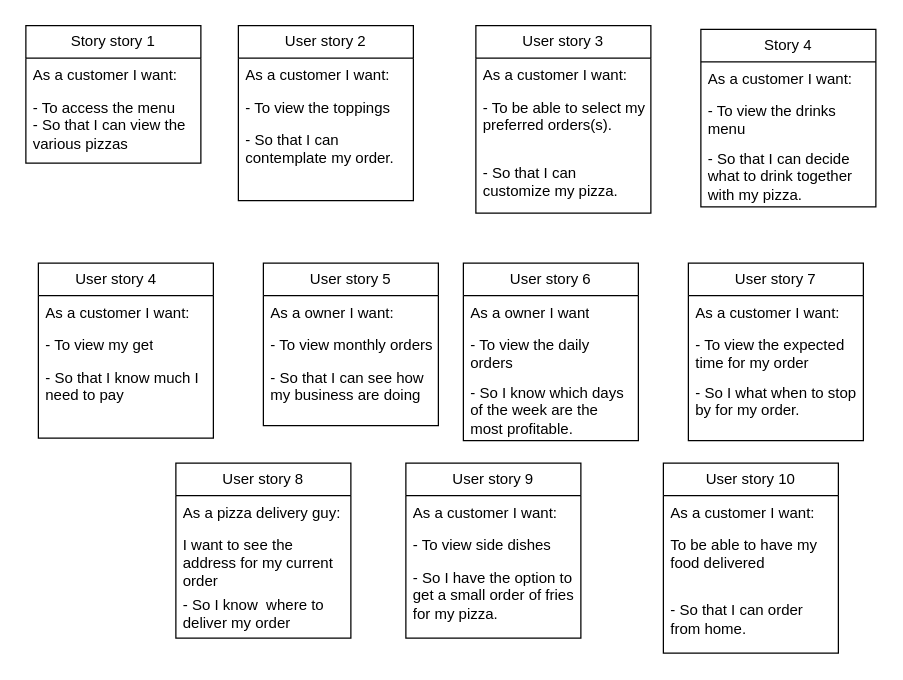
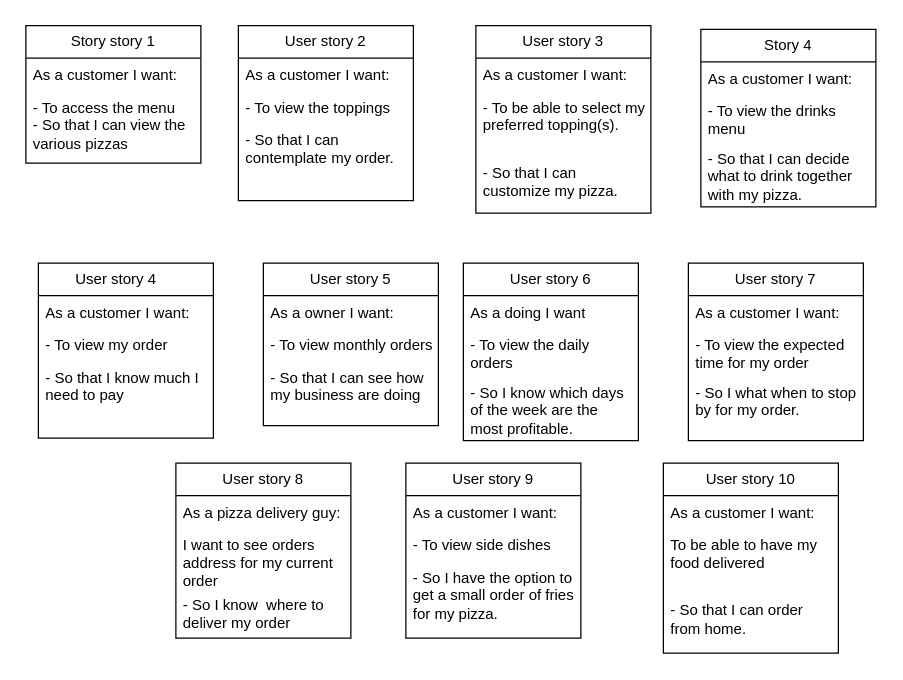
  <mxCell id="0" />
  <mxCell id="1" parent="0" />
  <mxCell id="2" value="Story story 1" style="swimlane;fontStyle=0;childLayout=stackLayout;horizontal=1;startSize=26;fillColor=none;horizontalStack=0;resizeParent=1;resizeParentMax=0;resizeLast=0;collapsible=1;marginBottom=0;whiteSpace=wrap;html=1;" vertex="1" parent="1"><mxGeometry x="20" y="20" width="140" height="110" as="geometry" /></mxCell>
  <mxCell id="3" value="As a customer I want:" style="text;strokeColor=none;fillColor=none;align=left;verticalAlign=top;spacingLeft=4;spacingRight=4;overflow=hidden;rotatable=0;points=[[0,0.5],[1,0.5]];portConstraint=eastwest;whiteSpace=wrap;html=1;" vertex="1" parent="2"><mxGeometry y="26" width="140" height="26" as="geometry" /></mxCell>
  <mxCell id="4" value="- To access the menu&lt;br&gt;- So that I can view the various pizzas" style="text;strokeColor=none;fillColor=none;align=left;verticalAlign=top;spacingLeft=4;spacingRight=4;overflow=hidden;rotatable=0;points=[[0,0.5],[1,0.5]];portConstraint=eastwest;whiteSpace=wrap;html=1;" vertex="1" parent="2"><mxGeometry y="52" width="140" height="58" as="geometry" /></mxCell>
  <mxCell id="5" value="User story 2" style="swimlane;fontStyle=0;childLayout=stackLayout;horizontal=1;startSize=26;fillColor=none;horizontalStack=0;resizeParent=1;resizeParentMax=0;resizeLast=0;collapsible=1;marginBottom=0;whiteSpace=wrap;html=1;" vertex="1" parent="1"><mxGeometry x="190" y="20" width="140" height="140" as="geometry" /></mxCell>
  <mxCell id="6" value="As a customer I want:" style="text;strokeColor=none;fillColor=none;align=left;verticalAlign=top;spacingLeft=4;spacingRight=4;overflow=hidden;rotatable=0;points=[[0,0.5],[1,0.5]];portConstraint=eastwest;whiteSpace=wrap;html=1;" vertex="1" parent="5"><mxGeometry y="26" width="140" height="26" as="geometry" /></mxCell>
  <mxCell id="7" value="- To view the toppings" style="text;strokeColor=none;fillColor=none;align=left;verticalAlign=top;spacingLeft=4;spacingRight=4;overflow=hidden;rotatable=0;points=[[0,0.5],[1,0.5]];portConstraint=eastwest;whiteSpace=wrap;html=1;" vertex="1" parent="5"><mxGeometry y="52" width="140" height="26" as="geometry" /></mxCell>
  <mxCell id="8" value="- So that I can contemplate my order." style="text;strokeColor=none;fillColor=none;align=left;verticalAlign=top;spacingLeft=4;spacingRight=4;overflow=hidden;rotatable=0;points=[[0,0.5],[1,0.5]];portConstraint=eastwest;whiteSpace=wrap;html=1;" vertex="1" parent="5"><mxGeometry y="78" width="140" height="62" as="geometry" /></mxCell>
  <mxCell id="9" value="User story 3" style="swimlane;fontStyle=0;childLayout=stackLayout;horizontal=1;startSize=26;fillColor=none;horizontalStack=0;resizeParent=1;resizeParentMax=0;resizeLast=0;collapsible=1;marginBottom=0;whiteSpace=wrap;html=1;" vertex="1" parent="1"><mxGeometry x="380" y="20" width="140" height="150" as="geometry" /></mxCell>
  <mxCell id="10" value="As a customer I want:" style="text;strokeColor=none;fillColor=none;align=left;verticalAlign=top;spacingLeft=4;spacingRight=4;overflow=hidden;rotatable=0;points=[[0,0.5],[1,0.5]];portConstraint=eastwest;whiteSpace=wrap;html=1;" vertex="1" parent="9"><mxGeometry y="26" width="140" height="26" as="geometry" /></mxCell>
- <mxCell id="11" value="- To be able to select my preferred orders(s)." style="text;strokeColor=none;fillColor=none;align=left;verticalAlign=top;spacingLeft=4;spacingRight=4;overflow=hidden;rotatable=0;points=[[0,0.5],[1,0.5]];portConstraint=eastwest;whiteSpace=wrap;html=1;" vertex="1" parent="9"><mxGeometry y="52" width="140" height="38" as="geometry" /></mxCell>
+ <mxCell id="11" value="- To be able to select my preferred topping(s)." style="text;strokeColor=none;fillColor=none;align=left;verticalAlign=top;spacingLeft=4;spacingRight=4;overflow=hidden;rotatable=0;points=[[0,0.5],[1,0.5]];portConstraint=eastwest;whiteSpace=wrap;html=1;" vertex="1" parent="9"><mxGeometry y="52" width="140" height="38" as="geometry" /></mxCell>
  <mxCell id="12" value="&lt;br&gt;- So that I can customize my pizza." style="text;strokeColor=none;fillColor=none;align=left;verticalAlign=top;spacingLeft=4;spacingRight=4;overflow=hidden;rotatable=0;points=[[0,0.5],[1,0.5]];portConstraint=eastwest;whiteSpace=wrap;html=1;" vertex="1" parent="9"><mxGeometry y="90" width="140" height="60" as="geometry" /></mxCell>
  <mxCell id="13" value="Story 4" style="swimlane;fontStyle=0;childLayout=stackLayout;horizontal=1;startSize=26;fillColor=none;horizontalStack=0;resizeParent=1;resizeParentMax=0;resizeLast=0;collapsible=1;marginBottom=0;whiteSpace=wrap;html=1;" vertex="1" parent="1"><mxGeometry x="560" y="23" width="140" height="142" as="geometry" /></mxCell>
  <mxCell id="14" value="As a customer I want:" style="text;strokeColor=none;fillColor=none;align=left;verticalAlign=top;spacingLeft=4;spacingRight=4;overflow=hidden;rotatable=0;points=[[0,0.5],[1,0.5]];portConstraint=eastwest;whiteSpace=wrap;html=1;" vertex="1" parent="13"><mxGeometry y="26" width="140" height="26" as="geometry" /></mxCell>
  <mxCell id="15" value="- To view the drinks menu" style="text;strokeColor=none;fillColor=none;align=left;verticalAlign=top;spacingLeft=4;spacingRight=4;overflow=hidden;rotatable=0;points=[[0,0.5],[1,0.5]];portConstraint=eastwest;whiteSpace=wrap;html=1;" vertex="1" parent="13"><mxGeometry y="52" width="140" height="38" as="geometry" /></mxCell>
  <mxCell id="16" value="- So that I can decide what to drink together with my pizza.&amp;nbsp;" style="text;strokeColor=none;fillColor=none;align=left;verticalAlign=top;spacingLeft=4;spacingRight=4;overflow=hidden;rotatable=0;points=[[0,0.5],[1,0.5]];portConstraint=eastwest;whiteSpace=wrap;html=1;" vertex="1" parent="13"><mxGeometry y="90" width="140" height="52" as="geometry" /></mxCell>
  <mxCell id="17" value="User story 4&lt;span style=&quot;white-space: pre;&quot;&gt;&#09;&lt;/span&gt;" style="swimlane;fontStyle=0;childLayout=stackLayout;horizontal=1;startSize=26;fillColor=none;horizontalStack=0;resizeParent=1;resizeParentMax=0;resizeLast=0;collapsible=1;marginBottom=0;whiteSpace=wrap;html=1;" vertex="1" parent="1"><mxGeometry x="30" y="210" width="140" height="140" as="geometry" /></mxCell>
  <mxCell id="18" value="As a customer I want:" style="text;strokeColor=none;fillColor=none;align=left;verticalAlign=top;spacingLeft=4;spacingRight=4;overflow=hidden;rotatable=0;points=[[0,0.5],[1,0.5]];portConstraint=eastwest;whiteSpace=wrap;html=1;" vertex="1" parent="17"><mxGeometry y="26" width="140" height="26" as="geometry" /></mxCell>
- <mxCell id="19" value="- To view my get" style="text;strokeColor=none;fillColor=none;align=left;verticalAlign=top;spacingLeft=4;spacingRight=4;overflow=hidden;rotatable=0;points=[[0,0.5],[1,0.5]];portConstraint=eastwest;whiteSpace=wrap;html=1;" vertex="1" parent="17"><mxGeometry y="52" width="140" height="26" as="geometry" /></mxCell>
+ <mxCell id="19" value="- To view my order" style="text;strokeColor=none;fillColor=none;align=left;verticalAlign=top;spacingLeft=4;spacingRight=4;overflow=hidden;rotatable=0;points=[[0,0.5],[1,0.5]];portConstraint=eastwest;whiteSpace=wrap;html=1;" vertex="1" parent="17"><mxGeometry y="52" width="140" height="26" as="geometry" /></mxCell>
  <mxCell id="20" value="- So that I know much I need to pay" style="text;strokeColor=none;fillColor=none;align=left;verticalAlign=top;spacingLeft=4;spacingRight=4;overflow=hidden;rotatable=0;points=[[0,0.5],[1,0.5]];portConstraint=eastwest;whiteSpace=wrap;html=1;" vertex="1" parent="17"><mxGeometry y="78" width="140" height="62" as="geometry" /></mxCell>
  <mxCell id="21" value="User story 5" style="swimlane;fontStyle=0;childLayout=stackLayout;horizontal=1;startSize=26;fillColor=none;horizontalStack=0;resizeParent=1;resizeParentMax=0;resizeLast=0;collapsible=1;marginBottom=0;whiteSpace=wrap;html=1;" vertex="1" parent="1"><mxGeometry x="210" y="210" width="140" height="130" as="geometry" /></mxCell>
  <mxCell id="22" value="As a owner I want:" style="text;strokeColor=none;fillColor=none;align=left;verticalAlign=top;spacingLeft=4;spacingRight=4;overflow=hidden;rotatable=0;points=[[0,0.5],[1,0.5]];portConstraint=eastwest;whiteSpace=wrap;html=1;" vertex="1" parent="21"><mxGeometry y="26" width="140" height="26" as="geometry" /></mxCell>
  <mxCell id="23" value="- To view monthly orders" style="text;strokeColor=none;fillColor=none;align=left;verticalAlign=top;spacingLeft=4;spacingRight=4;overflow=hidden;rotatable=0;points=[[0,0.5],[1,0.5]];portConstraint=eastwest;whiteSpace=wrap;html=1;" vertex="1" parent="21"><mxGeometry y="52" width="140" height="26" as="geometry" /></mxCell>
  <mxCell id="24" value="&lt;div&gt;- So that I can see how my business are doing&lt;/div&gt;" style="text;strokeColor=none;fillColor=none;align=left;verticalAlign=top;spacingLeft=4;spacingRight=4;overflow=hidden;rotatable=0;points=[[0,0.5],[1,0.5]];portConstraint=eastwest;whiteSpace=wrap;html=1;" vertex="1" parent="21"><mxGeometry y="78" width="140" height="52" as="geometry" /></mxCell>
  <mxCell id="25" value="User story 6" style="swimlane;fontStyle=0;childLayout=stackLayout;horizontal=1;startSize=26;fillColor=none;horizontalStack=0;resizeParent=1;resizeParentMax=0;resizeLast=0;collapsible=1;marginBottom=0;whiteSpace=wrap;html=1;" vertex="1" parent="1"><mxGeometry x="370" y="210" width="140" height="142" as="geometry" /></mxCell>
- <mxCell id="26" value="As a owner I want" style="text;strokeColor=none;fillColor=none;align=left;verticalAlign=top;spacingLeft=4;spacingRight=4;overflow=hidden;rotatable=0;points=[[0,0.5],[1,0.5]];portConstraint=eastwest;whiteSpace=wrap;html=1;" vertex="1" parent="25"><mxGeometry y="26" width="140" height="26" as="geometry" /></mxCell>
+ <mxCell id="26" value="As a doing I want" style="text;strokeColor=none;fillColor=none;align=left;verticalAlign=top;spacingLeft=4;spacingRight=4;overflow=hidden;rotatable=0;points=[[0,0.5],[1,0.5]];portConstraint=eastwest;whiteSpace=wrap;html=1;" vertex="1" parent="25"><mxGeometry y="26" width="140" height="26" as="geometry" /></mxCell>
  <mxCell id="27" value="- To view the daily orders" style="text;strokeColor=none;fillColor=none;align=left;verticalAlign=top;spacingLeft=4;spacingRight=4;overflow=hidden;rotatable=0;points=[[0,0.5],[1,0.5]];portConstraint=eastwest;whiteSpace=wrap;html=1;" vertex="1" parent="25"><mxGeometry y="52" width="140" height="38" as="geometry" /></mxCell>
  <mxCell id="28" value="- So I know which days of the week are the most profitable." style="text;strokeColor=none;fillColor=none;align=left;verticalAlign=top;spacingLeft=4;spacingRight=4;overflow=hidden;rotatable=0;points=[[0,0.5],[1,0.5]];portConstraint=eastwest;whiteSpace=wrap;html=1;" vertex="1" parent="25"><mxGeometry y="90" width="140" height="52" as="geometry" /></mxCell>
  <mxCell id="29" value="User story 7" style="swimlane;fontStyle=0;childLayout=stackLayout;horizontal=1;startSize=26;fillColor=none;horizontalStack=0;resizeParent=1;resizeParentMax=0;resizeLast=0;collapsible=1;marginBottom=0;whiteSpace=wrap;html=1;" vertex="1" parent="1"><mxGeometry x="550" y="210" width="140" height="142" as="geometry" /></mxCell>
  <mxCell id="30" value="As a customer I want:" style="text;strokeColor=none;fillColor=none;align=left;verticalAlign=top;spacingLeft=4;spacingRight=4;overflow=hidden;rotatable=0;points=[[0,0.5],[1,0.5]];portConstraint=eastwest;whiteSpace=wrap;html=1;" vertex="1" parent="29"><mxGeometry y="26" width="140" height="26" as="geometry" /></mxCell>
  <mxCell id="31" value="- To view the expected time for my order" style="text;strokeColor=none;fillColor=none;align=left;verticalAlign=top;spacingLeft=4;spacingRight=4;overflow=hidden;rotatable=0;points=[[0,0.5],[1,0.5]];portConstraint=eastwest;whiteSpace=wrap;html=1;" vertex="1" parent="29"><mxGeometry y="52" width="140" height="38" as="geometry" /></mxCell>
  <mxCell id="32" value="&lt;div&gt;- So I what when to stop by for my order.&amp;nbsp;&lt;/div&gt;" style="text;strokeColor=none;fillColor=none;align=left;verticalAlign=top;spacingLeft=4;spacingRight=4;overflow=hidden;rotatable=0;points=[[0,0.5],[1,0.5]];portConstraint=eastwest;whiteSpace=wrap;html=1;" vertex="1" parent="29"><mxGeometry y="90" width="140" height="52" as="geometry" /></mxCell>
  <mxCell id="33" value="User story 8" style="swimlane;fontStyle=0;childLayout=stackLayout;horizontal=1;startSize=26;fillColor=none;horizontalStack=0;resizeParent=1;resizeParentMax=0;resizeLast=0;collapsible=1;marginBottom=0;whiteSpace=wrap;html=1;" vertex="1" parent="1"><mxGeometry x="140" y="370" width="140" height="140" as="geometry" /></mxCell>
  <mxCell id="34" value="As a pizza delivery guy:" style="text;strokeColor=none;fillColor=none;align=left;verticalAlign=top;spacingLeft=4;spacingRight=4;overflow=hidden;rotatable=0;points=[[0,0.5],[1,0.5]];portConstraint=eastwest;whiteSpace=wrap;html=1;" vertex="1" parent="33"><mxGeometry y="26" width="140" height="26" as="geometry" /></mxCell>
- <mxCell id="35" value="I want to see the address for my current order" style="text;strokeColor=none;fillColor=none;align=left;verticalAlign=top;spacingLeft=4;spacingRight=4;overflow=hidden;rotatable=0;points=[[0,0.5],[1,0.5]];portConstraint=eastwest;whiteSpace=wrap;html=1;" vertex="1" parent="33"><mxGeometry y="52" width="140" height="48" as="geometry" /></mxCell>
+ <mxCell id="35" value="I want to see orders address for my current order" style="text;strokeColor=none;fillColor=none;align=left;verticalAlign=top;spacingLeft=4;spacingRight=4;overflow=hidden;rotatable=0;points=[[0,0.5],[1,0.5]];portConstraint=eastwest;whiteSpace=wrap;html=1;" vertex="1" parent="33"><mxGeometry y="52" width="140" height="48" as="geometry" /></mxCell>
  <mxCell id="36" value="- So I know&amp;nbsp; where to deliver my order&lt;br&gt;&lt;div&gt;&lt;br&gt;&lt;/div&gt;" style="text;strokeColor=none;fillColor=none;align=left;verticalAlign=top;spacingLeft=4;spacingRight=4;overflow=hidden;rotatable=0;points=[[0,0.5],[1,0.5]];portConstraint=eastwest;whiteSpace=wrap;html=1;" vertex="1" parent="33"><mxGeometry y="100" width="140" height="40" as="geometry" /></mxCell>
  <mxCell id="37" value="User story 9" style="swimlane;fontStyle=0;childLayout=stackLayout;horizontal=1;startSize=26;fillColor=none;horizontalStack=0;resizeParent=1;resizeParentMax=0;resizeLast=0;collapsible=1;marginBottom=0;whiteSpace=wrap;html=1;" vertex="1" parent="1"><mxGeometry x="324" y="370" width="140" height="140" as="geometry" /></mxCell>
  <mxCell id="38" value="As a customer I want:" style="text;strokeColor=none;fillColor=none;align=left;verticalAlign=top;spacingLeft=4;spacingRight=4;overflow=hidden;rotatable=0;points=[[0,0.5],[1,0.5]];portConstraint=eastwest;whiteSpace=wrap;html=1;" vertex="1" parent="37"><mxGeometry y="26" width="140" height="26" as="geometry" /></mxCell>
  <mxCell id="39" value="- To view side dishes" style="text;strokeColor=none;fillColor=none;align=left;verticalAlign=top;spacingLeft=4;spacingRight=4;overflow=hidden;rotatable=0;points=[[0,0.5],[1,0.5]];portConstraint=eastwest;whiteSpace=wrap;html=1;" vertex="1" parent="37"><mxGeometry y="52" width="140" height="26" as="geometry" /></mxCell>
  <mxCell id="40" value="- So I have the option to get a small order of fries for my pizza.&amp;nbsp;" style="text;strokeColor=none;fillColor=none;align=left;verticalAlign=top;spacingLeft=4;spacingRight=4;overflow=hidden;rotatable=0;points=[[0,0.5],[1,0.5]];portConstraint=eastwest;whiteSpace=wrap;html=1;" vertex="1" parent="37"><mxGeometry y="78" width="140" height="62" as="geometry" /></mxCell>
  <mxCell id="41" value="User story 10" style="swimlane;fontStyle=0;childLayout=stackLayout;horizontal=1;startSize=26;fillColor=none;horizontalStack=0;resizeParent=1;resizeParentMax=0;resizeLast=0;collapsible=1;marginBottom=0;whiteSpace=wrap;html=1;" vertex="1" parent="1"><mxGeometry x="530" y="370" width="140" height="152" as="geometry" /></mxCell>
  <mxCell id="42" value="As a customer I want:" style="text;strokeColor=none;fillColor=none;align=left;verticalAlign=top;spacingLeft=4;spacingRight=4;overflow=hidden;rotatable=0;points=[[0,0.5],[1,0.5]];portConstraint=eastwest;whiteSpace=wrap;html=1;" vertex="1" parent="41"><mxGeometry y="26" width="140" height="26" as="geometry" /></mxCell>
  <mxCell id="43" value="To be able to have my food delivered" style="text;strokeColor=none;fillColor=none;align=left;verticalAlign=top;spacingLeft=4;spacingRight=4;overflow=hidden;rotatable=0;points=[[0,0.5],[1,0.5]];portConstraint=eastwest;whiteSpace=wrap;html=1;" vertex="1" parent="41"><mxGeometry y="52" width="140" height="38" as="geometry" /></mxCell>
  <mxCell id="44" value="&lt;br&gt;- So that I can order from home." style="text;strokeColor=none;fillColor=none;align=left;verticalAlign=top;spacingLeft=4;spacingRight=4;overflow=hidden;rotatable=0;points=[[0,0.5],[1,0.5]];portConstraint=eastwest;whiteSpace=wrap;html=1;" vertex="1" parent="41"><mxGeometry y="90" width="140" height="62" as="geometry" /></mxCell>
